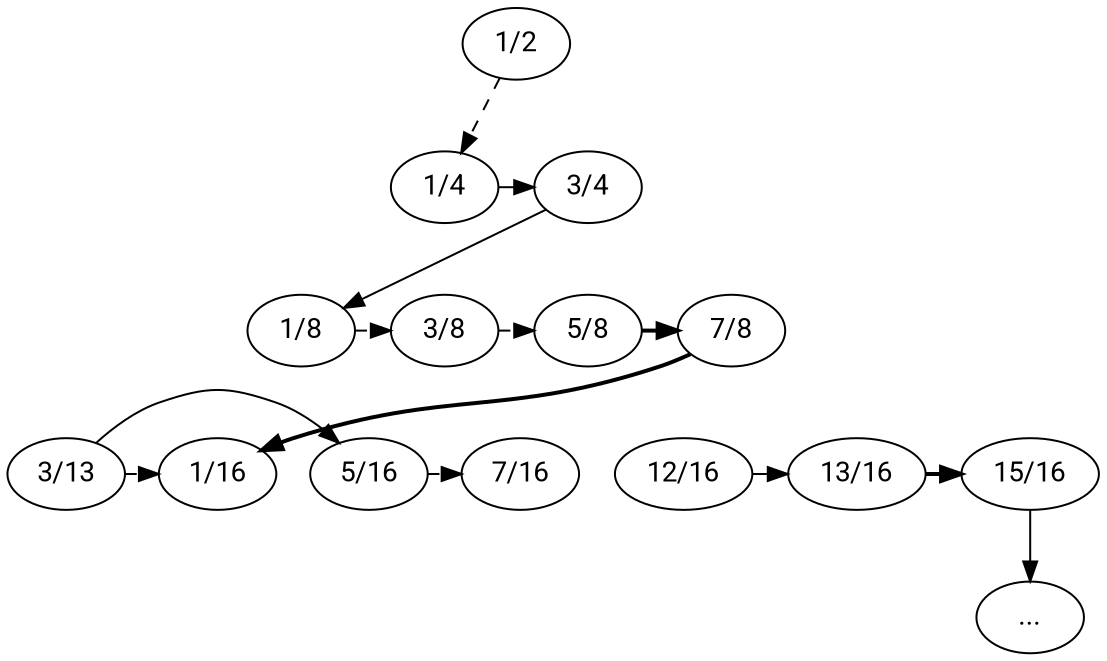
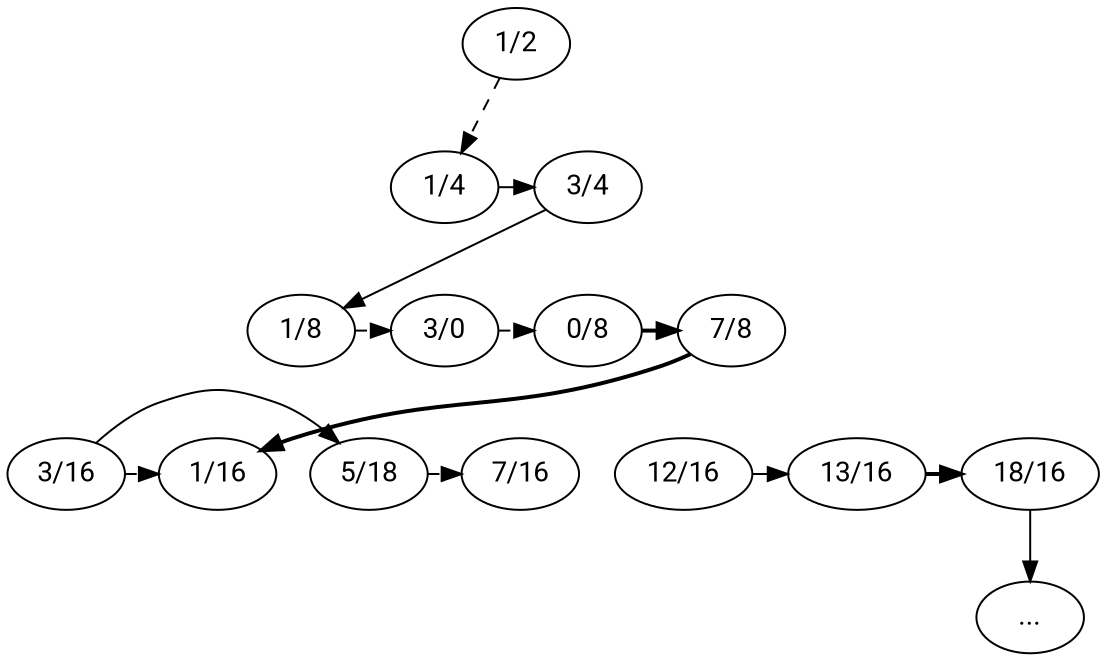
  digraph {
    fontname=Roboto
    rankdir=TB
    splines=true
    node [fontname=Roboto]
    edge [fontname=Roboto style=invis]
    "1/2"
    "3/4"
    "1/4"
    "1/8"
-   "3/8"
-   "5/8"
+   "3/8" [label="3/0"]
+   "5/8" [label="0/8"]
    "7/8"
    "1/16"
-   "3/16" [label="3/13"]
-   "5/16"
+   "3/16"
+   "5/16" [label="5/18"]
    "7/16"
    n12 [label="12/16"]
    "13/16"
-   "15/16"
+   "15/16" [label="18/16"]
    "..."
    subgraph sub_1 {
      "1/2"
      "3/4"
      "1/4"
      "1/8"
      "3/8"
      "5/8"
      "7/8"
      "1/16"
      "3/16"
      "5/16"
      "7/16"
      n12
      "13/16"
      "15/16"
    }
    subgraph sub_2 {
      rank=same
      "3/4"
      "1/4"
    }
    subgraph sub_3 {
      rank=same
      "1/2"
    }
    subgraph sub_4 {
      rank=same
      "1/8"
      "3/8"
      "5/8"
      "7/8"
    }
    subgraph sub_5 {
      rank=same
      "1/16"
      "3/16"
      "5/16"
      "7/16"
      n12
      "13/16"
      "15/16"
    }
    subgraph sub_6 {
      rank=same
      "..."
    }
    "1/2" -> "3/4"
    "1/2" -> "1/4" [style=dashed]
    "3/4" -> "1/8" [style=solid]
    "3/4" -> "5/8"
    "3/4" -> "7/8"
    "1/4" -> "3/4" [style=solid]
    "1/4" -> "1/8"
    "1/4" -> "3/8"
    "1/8" -> "3/8" [style=dashed]
    "1/8" -> "1/16"
    "1/8" -> "3/16"
    "3/8" -> "5/8" [style=dashed]
    "3/8" -> "5/16"
    "3/8" -> "7/16"
    "5/8" -> "7/8" [style=bold]
    "5/8" -> n12
    "7/8" -> "1/16" [style=bold]
    "7/8" -> "13/16"
    "7/8" -> "15/16"
    "3/16" -> "1/16" [style=dashed]
    "3/16" -> "5/16" [style=solid]
    "5/16" -> "7/16" [style=dashed]
    n12 -> "13/16" [style=solid]
    "13/16" -> "15/16" [style=bold]
    "15/16" -> "..." [style=solid]
  }
